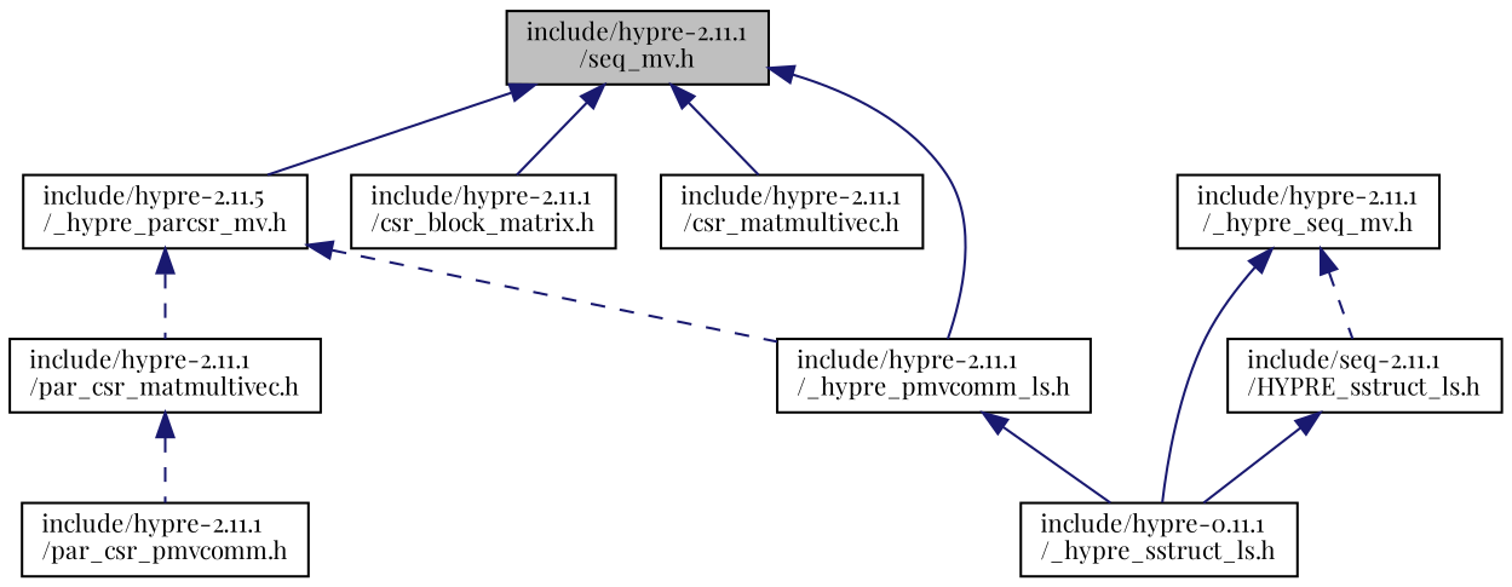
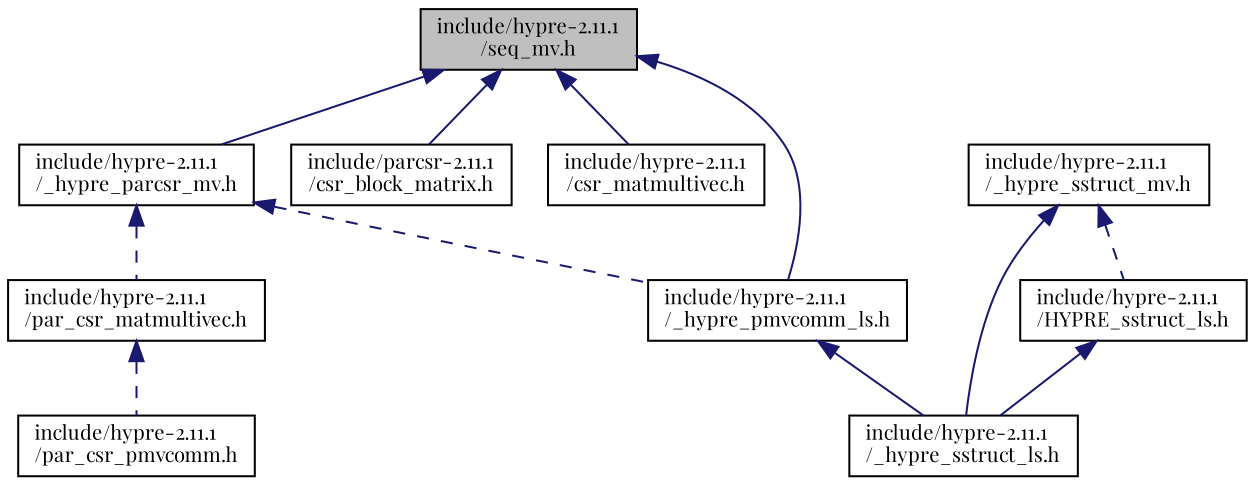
  digraph {
    fontname="Playfair Display"
    node [color=black fillcolor=white fontname="Playfair Display" fontsize=10 shape=record style=filled]
    edge [color=midnightblue dir=back fontname="Playfair Display" fontsize=10 labelfontname=Helvetica labelfontsize=10 style=solid]
    n1 [fillcolor=grey75 fontcolor=black height=0.2 label="include/hypre-2.11.1\l/seq_mv.h" width=0.4]
-   n2 [height=0.2 label="include/hypre-2.11.5\l/_hypre_parcsr_mv.h" width=0.4]
+   n2 [height=0.2 label="include/hypre-2.11.1\l/_hypre_parcsr_mv.h" width=0.4]
    n3 [height=0.2 label="include/hypre-2.11.1\l/_hypre_pmvcomm_ls.h" width=0.4]
-   n4 [height=0.2 label="include/hypre-2.11.1\l/csr_block_matrix.h" width=0.4]
+   n4 [height=0.2 label="include/parcsr-2.11.1\l/csr_block_matrix.h" width=0.4]
    n5 [height=0.2 label="include/hypre-2.11.1\l/csr_matmultivec.h" width=0.4]
    n6 [height=0.2 label="include/hypre-2.11.1\l/par_csr_matmultivec.h" width=0.4]
-   n7 [height=0.2 label="include/hypre-0.11.1\l/_hypre_sstruct_ls.h" width=0.4]
-   n8 [height=0.2 label="include/hypre-2.11.1\l/_hypre_seq_mv.h" width=0.4]
-   n9 [height=0.2 label="include/seq-2.11.1\l/HYPRE_sstruct_ls.h" width=0.4]
+   n7 [height=0.2 label="include/hypre-2.11.1\l/_hypre_sstruct_ls.h" width=0.4]
+   n8 [height=0.2 label="include/hypre-2.11.1\l/_hypre_sstruct_mv.h" width=0.4]
+   n9 [height=0.2 label="include/hypre-2.11.1\l/HYPRE_sstruct_ls.h" width=0.4]
    n10 [height=0.2 label="include/hypre-2.11.1\l/par_csr_pmvcomm.h" width=0.4]
    n1 -> n2
    n1 -> n3
    n1 -> n4
    n1 -> n5
    n2 -> n3 [style=dashed]
    n2 -> n6 [style=dashed]
    n3 -> n7
    n6 -> n10 [style=dashed]
    n8 -> n7
    n8 -> n9 [style=dashed]
    n9 -> n7
  }
